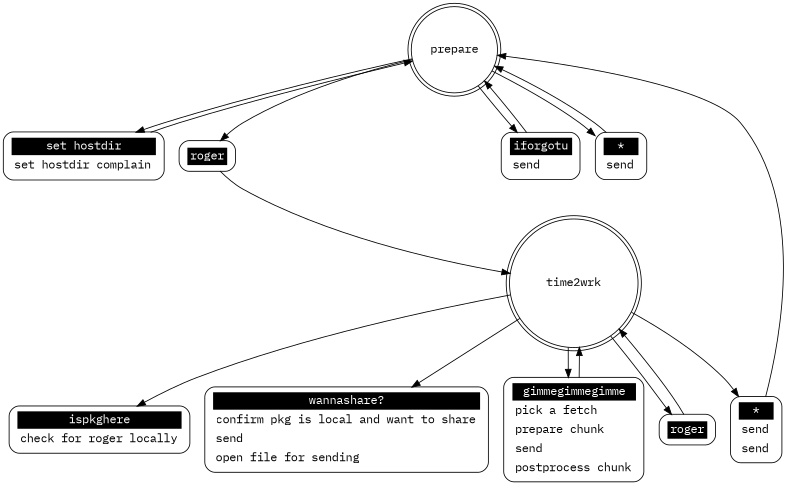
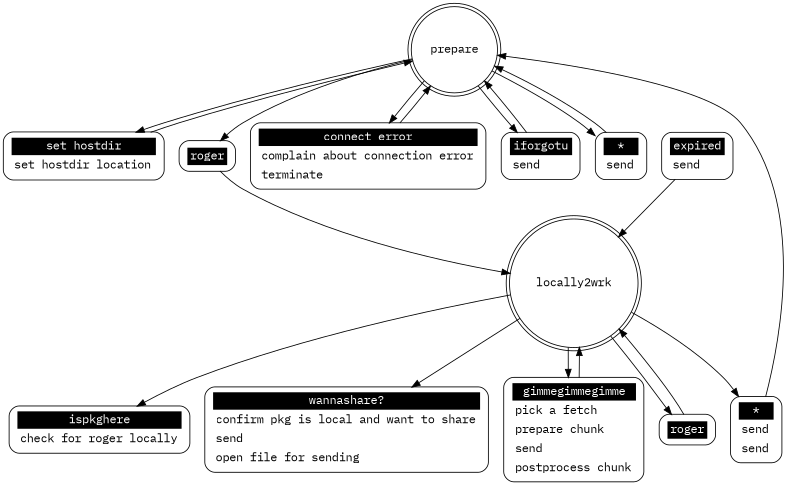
  digraph {
    fontname="IBM Plex Mono"
    node [fontname="IBM Plex Mono" shape=Mrecord style=solid]
    edge [fontname="IBM Plex Mono"]
    n1 [label=prepare shape=doublecircle style=""]
-   n2 [label=<<table border="0" cellborder="0" cellpadding="3" bgcolor="white"><tr><td bgcolor="black" align="center" colspan="2"><font color="white">set hostdir</font></td></tr><tr><td align="left" port="r3">set hostdir complain</td></tr></table>>]
+   n2 [label=<<table border="0" cellborder="0" cellpadding="3" bgcolor="white"><tr><td bgcolor="black" align="center" colspan="2"><font color="white">set hostdir</font></td></tr><tr><td align="left" port="r3">set hostdir location</td></tr></table>>]
    n3 [label=<<table border="0" cellborder="0" cellpadding="3" bgcolor="white"><tr><td bgcolor="black" align="center" colspan="2"><font color="white">roger</font></td></tr></table>>]
+   n4 [label=<<table border="0" cellborder="0" cellpadding="3" bgcolor="white"><tr><td bgcolor="black" align="center" colspan="2"><font color="white">connect error</font></td></tr><tr><td align="left" port="r3">complain about connection error</td></tr><tr><td align="left" port="r3">terminate</td></tr></table>>]
    n5 [label=<<table border="0" cellborder="0" cellpadding="3" bgcolor="white"><tr><td bgcolor="black" align="center" colspan="2"><font color="white">iforgotu</font></td></tr><tr><td align="left" port="r3">send</td></tr></table>>]
    n6 [label=<<table border="0" cellborder="0" cellpadding="3" bgcolor="white"><tr><td bgcolor="black" align="center" colspan="2"><font color="white">*</font></td></tr><tr><td align="left" port="r3">send</td></tr></table>>]
-   time2wrk [shape=doublecircle style=""]
+   time2wrk [shape=doublecircle label=locally2wrk style=""]
    n8 [label=<<table border="0" cellborder="0" cellpadding="3" bgcolor="white"><tr><td bgcolor="black" align="center" colspan="2"><font color="white">ispkghere</font></td></tr><tr><td align="left" port="r3">check for roger locally</td></tr></table>>]
    n9 [label=<<table border="0" cellborder="0" cellpadding="3" bgcolor="white"><tr><td bgcolor="black" align="center" colspan="2"><font color="white">wannashare?</font></td></tr><tr><td align="left" port="r3">confirm pkg is local and want to share</td></tr><tr><td align="left" port="r3">send</td></tr><tr><td align="left" port="r3">open file for sending</td></tr></table>>]
    n10 [label=<<table border="0" cellborder="0" cellpadding="3" bgcolor="white"><tr><td bgcolor="black" align="center" colspan="2"><font color="white">gimmegimmegimme</font></td></tr><tr><td align="left" port="r3">pick a fetch</td></tr><tr><td align="left" port="r3">prepare chunk</td></tr><tr><td align="left" port="r3">send</td></tr><tr><td align="left" port="r3">postprocess chunk</td></tr></table>>]
    n11 [label=<<table border="0" cellborder="0" cellpadding="3" bgcolor="white"><tr><td bgcolor="black" align="center" colspan="2"><font color="white">roger</font></td></tr></table>>]
    n12 [label=<<table border="0" cellborder="0" cellpadding="3" bgcolor="white"><tr><td bgcolor="black" align="center" colspan="2"><font color="white">*</font></td></tr><tr><td align="left" port="r3">send</td></tr><tr><td align="left" port="r3">send</td></tr></table>>]
+   n13 [label=<<table border="0" cellborder="0" cellpadding="3" bgcolor="white"><tr><td bgcolor="black" align="center" colspan="2"><font color="white">expired</font></td></tr><tr><td align="left" port="r3">send</td></tr></table>>]
    n1 -> n2
    n1 -> n3
+   n1 -> n4
    n1 -> n5
    n1 -> n6
    n2 -> n1
    n3 -> time2wrk
+   n4 -> n1
    n5 -> n1
    n6 -> n1
    time2wrk -> n8
    time2wrk -> n9
    time2wrk -> n10
    time2wrk -> n11
    time2wrk -> n12
    n10 -> time2wrk
    n11 -> time2wrk
    n12 -> n1
+   n13 -> time2wrk
  }
